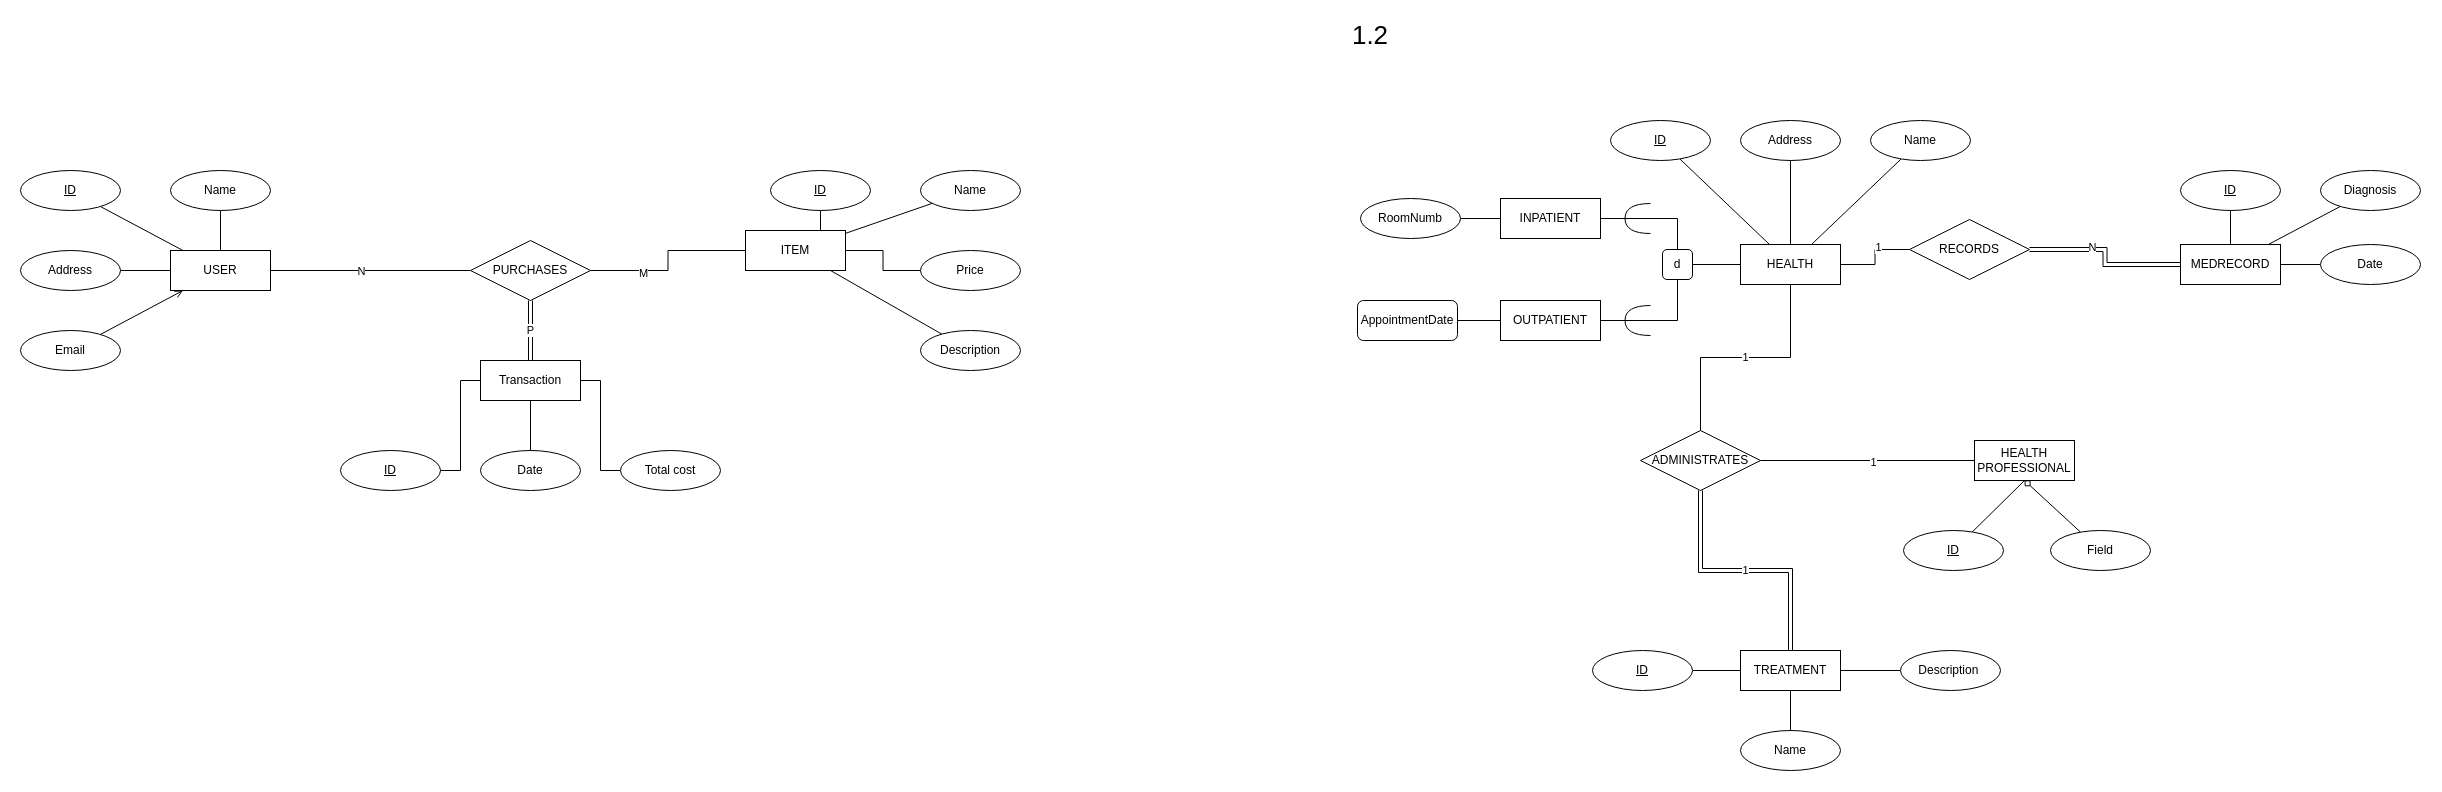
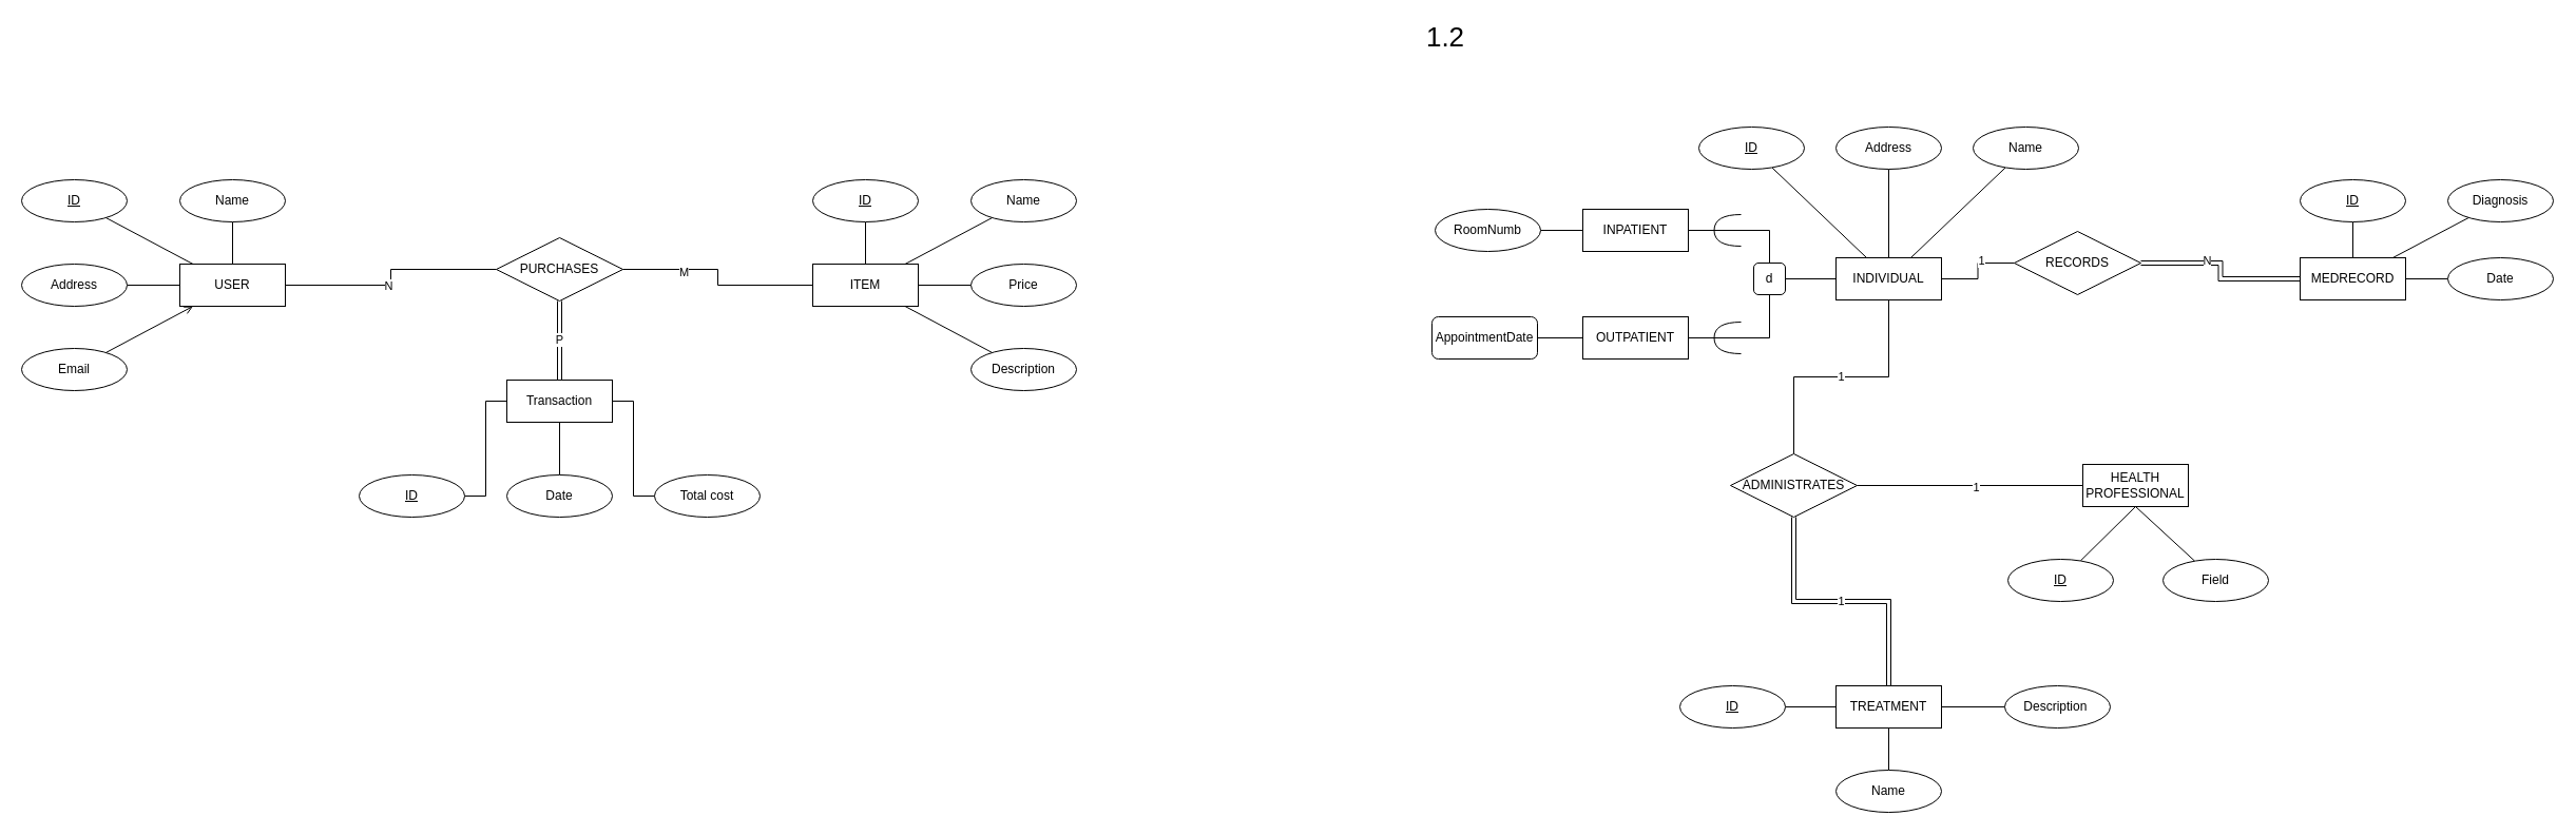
  <mxCell id="0" />
  <mxCell id="1" parent="0" />
  <mxCell id="2" style="edgeStyle=orthogonalEdgeStyle;rounded=0;orthogonalLoop=1;jettySize=auto;html=1;endArrow=none;endFill=0;" edge="1" parent="1" source="4" target="24"><mxGeometry relative="1" as="geometry" /></mxCell>
  <mxCell id="3" value="N" style="edgeLabel;html=1;align=center;verticalAlign=middle;resizable=0;points=[];" vertex="1" connectable="0" parent="2"><mxGeometry x="-0.1" relative="1" as="geometry"><mxPoint as="offset" /></mxGeometry></mxCell>
  <mxCell id="4" value="USER" style="whiteSpace=wrap;html=1;align=center;" vertex="1" parent="1"><mxGeometry x="170" y="250" width="100" height="40" as="geometry" /></mxCell>
  <mxCell id="5" style="edgeStyle=orthogonalEdgeStyle;rounded=0;orthogonalLoop=1;jettySize=auto;html=1;entryX=0.5;entryY=0;entryDx=0;entryDy=0;endArrow=none;endFill=0;" edge="1" parent="1" source="6" target="4"><mxGeometry relative="1" as="geometry" /></mxCell>
  <mxCell id="6" value="Name" style="ellipse;whiteSpace=wrap;html=1;align=center;" vertex="1" parent="1"><mxGeometry x="170" y="170" width="100" height="40" as="geometry" /></mxCell>
  <mxCell id="7" style="rounded=0;orthogonalLoop=1;jettySize=auto;html=1;endArrow=none;endFill=0;" edge="1" parent="1" source="8" target="4"><mxGeometry relative="1" as="geometry" /></mxCell>
  <mxCell id="8" value="ID" style="ellipse;whiteSpace=wrap;html=1;align=center;fontStyle=4;" vertex="1" parent="1"><mxGeometry x="20" y="170" width="100" height="40" as="geometry" /></mxCell>
  <mxCell id="9" style="rounded=0;orthogonalLoop=1;jettySize=auto;html=1;endArrow=open;endFill=0;" edge="1" parent="1" source="10" target="4"><mxGeometry relative="1" as="geometry" /></mxCell>
  <mxCell id="10" value="Email" style="ellipse;whiteSpace=wrap;html=1;align=center;" vertex="1" parent="1"><mxGeometry x="20" y="330" width="100" height="40" as="geometry" /></mxCell>
  <mxCell id="11" style="edgeStyle=orthogonalEdgeStyle;rounded=0;orthogonalLoop=1;jettySize=auto;html=1;endArrow=none;endFill=0;" edge="1" parent="1" source="12" target="4"><mxGeometry relative="1" as="geometry" /></mxCell>
  <mxCell id="12" value="Address" style="ellipse;whiteSpace=wrap;html=1;align=center;" vertex="1" parent="1"><mxGeometry x="20" y="250" width="100" height="40" as="geometry" /></mxCell>
- <mxCell id="13" value="ITEM" style="whiteSpace=wrap;html=1;align=center;" vertex="1" parent="1"><mxGeometry x="745" y="230" width="100" height="40" as="geometry" /></mxCell>
+ <mxCell id="13" value="ITEM" style="whiteSpace=wrap;html=1;align=center;" vertex="1" parent="1"><mxGeometry x="770" y="250" width="100" height="40" as="geometry" /></mxCell>
  <mxCell id="14" style="rounded=0;orthogonalLoop=1;jettySize=auto;html=1;endArrow=none;endFill=0;" edge="1" parent="1" source="15" target="13"><mxGeometry relative="1" as="geometry" /></mxCell>
  <mxCell id="15" value="Name" style="ellipse;whiteSpace=wrap;html=1;align=center;" vertex="1" parent="1"><mxGeometry x="920" y="170" width="100" height="40" as="geometry" /></mxCell>
  <mxCell id="16" style="edgeStyle=orthogonalEdgeStyle;rounded=0;orthogonalLoop=1;jettySize=auto;html=1;entryX=0.5;entryY=0;entryDx=0;entryDy=0;endArrow=none;endFill=0;" edge="1" parent="1" source="17" target="13"><mxGeometry relative="1" as="geometry" /></mxCell>
  <mxCell id="17" value="ID" style="ellipse;whiteSpace=wrap;html=1;align=center;fontStyle=4;" vertex="1" parent="1"><mxGeometry x="770" y="170" width="100" height="40" as="geometry" /></mxCell>
  <mxCell id="18" style="edgeStyle=orthogonalEdgeStyle;rounded=0;orthogonalLoop=1;jettySize=auto;html=1;endArrow=none;endFill=0;" edge="1" parent="1" source="19" target="13"><mxGeometry relative="1" as="geometry" /></mxCell>
  <mxCell id="19" value="Price" style="ellipse;whiteSpace=wrap;html=1;align=center;" vertex="1" parent="1"><mxGeometry x="920" y="250" width="100" height="40" as="geometry" /></mxCell>
  <mxCell id="20" style="rounded=0;orthogonalLoop=1;jettySize=auto;html=1;endArrow=none;endFill=0;" edge="1" parent="1" source="21" target="13"><mxGeometry relative="1" as="geometry" /></mxCell>
  <mxCell id="21" value="Description" style="ellipse;whiteSpace=wrap;html=1;align=center;" vertex="1" parent="1"><mxGeometry x="920" y="330" width="100" height="40" as="geometry" /></mxCell>
  <mxCell id="22" style="edgeStyle=orthogonalEdgeStyle;rounded=0;orthogonalLoop=1;jettySize=auto;html=1;endArrow=none;endFill=0;" edge="1" parent="1" source="24" target="13"><mxGeometry relative="1" as="geometry" /></mxCell>
  <mxCell id="23" value="M" style="edgeLabel;html=1;align=center;verticalAlign=middle;resizable=0;points=[];" vertex="1" connectable="0" parent="22"><mxGeometry x="-0.411" y="-2" relative="1" as="geometry"><mxPoint as="offset" /></mxGeometry></mxCell>
- <mxCell id="24" value="PURCHASES" style="shape=rhombus;perimeter=rhombusPerimeter;whiteSpace=wrap;html=1;align=center;" vertex="1" parent="1"><mxGeometry x="470" y="240" width="120" height="60" as="geometry" /></mxCell>
+ <mxCell id="24" value="PURCHASES" style="shape=rhombus;perimeter=rhombusPerimeter;whiteSpace=wrap;html=1;align=center;" vertex="1" parent="1"><mxGeometry x="470" y="225" width="120" height="60" as="geometry" /></mxCell>
  <mxCell id="25" value="P" style="edgeStyle=orthogonalEdgeStyle;rounded=0;orthogonalLoop=1;jettySize=auto;html=1;endArrow=none;endFill=0;shape=link;" edge="1" parent="1" source="26" target="24"><mxGeometry relative="1" as="geometry" /></mxCell>
  <mxCell id="26" value="Transaction" style="whiteSpace=wrap;html=1;align=center;" vertex="1" parent="1"><mxGeometry x="480" y="360" width="100" height="40" as="geometry" /></mxCell>
  <mxCell id="27" style="edgeStyle=orthogonalEdgeStyle;rounded=0;orthogonalLoop=1;jettySize=auto;html=1;entryX=0;entryY=0.5;entryDx=0;entryDy=0;endArrow=none;endFill=0;" edge="1" parent="1" source="28" target="26"><mxGeometry relative="1" as="geometry" /></mxCell>
  <mxCell id="28" value="ID" style="ellipse;whiteSpace=wrap;html=1;align=center;fontStyle=4;" vertex="1" parent="1"><mxGeometry x="340" y="450" width="100" height="40" as="geometry" /></mxCell>
  <mxCell id="29" style="edgeStyle=orthogonalEdgeStyle;rounded=0;orthogonalLoop=1;jettySize=auto;html=1;endArrow=none;endFill=0;" edge="1" parent="1" source="30" target="26"><mxGeometry relative="1" as="geometry" /></mxCell>
  <mxCell id="30" value="Date" style="ellipse;whiteSpace=wrap;html=1;align=center;" vertex="1" parent="1"><mxGeometry x="480" y="450" width="100" height="40" as="geometry" /></mxCell>
  <mxCell id="31" style="edgeStyle=orthogonalEdgeStyle;rounded=0;orthogonalLoop=1;jettySize=auto;html=1;entryX=1;entryY=0.5;entryDx=0;entryDy=0;endArrow=none;endFill=0;" edge="1" parent="1" source="32" target="26"><mxGeometry relative="1" as="geometry" /></mxCell>
  <mxCell id="32" value="Total cost" style="ellipse;whiteSpace=wrap;html=1;align=center;" vertex="1" parent="1"><mxGeometry x="620" y="450" width="100" height="40" as="geometry" /></mxCell>
  <mxCell id="33" style="edgeStyle=orthogonalEdgeStyle;rounded=0;orthogonalLoop=1;jettySize=auto;html=1;endArrow=none;endFill=0;" edge="1" parent="1" source="36" target="62"><mxGeometry relative="1" as="geometry" /></mxCell>
  <mxCell id="34" value="1" style="edgeLabel;html=1;align=center;verticalAlign=middle;resizable=0;points=[];" vertex="1" connectable="0" parent="33"><mxGeometry x="0.235" y="3" relative="1" as="geometry"><mxPoint as="offset" /></mxGeometry></mxCell>
  <mxCell id="35" value="1" style="edgeStyle=orthogonalEdgeStyle;rounded=0;orthogonalLoop=1;jettySize=auto;html=1;endArrow=none;endFill=0;" edge="1" parent="1" source="36" target="78"><mxGeometry relative="1" as="geometry" /></mxCell>
- <mxCell id="36" value="HEALTH" style="whiteSpace=wrap;html=1;align=center;" vertex="1" parent="1"><mxGeometry x="1740" y="244" width="100" height="40" as="geometry" /></mxCell>
+ <mxCell id="36" value="INDIVIDUAL" style="whiteSpace=wrap;html=1;align=center;" vertex="1" parent="1"><mxGeometry x="1740" y="244" width="100" height="40" as="geometry" /></mxCell>
  <mxCell id="37" style="edgeStyle=orthogonalEdgeStyle;rounded=0;orthogonalLoop=1;jettySize=auto;html=1;entryX=0.5;entryY=0;entryDx=0;entryDy=0;endArrow=none;endFill=0;" edge="1" parent="1" source="38" target="36"><mxGeometry relative="1" as="geometry" /></mxCell>
  <mxCell id="38" value="Address" style="ellipse;whiteSpace=wrap;html=1;align=center;" vertex="1" parent="1"><mxGeometry x="1740" y="120" width="100" height="40" as="geometry" /></mxCell>
  <mxCell id="39" style="rounded=0;orthogonalLoop=1;jettySize=auto;html=1;endArrow=none;endFill=0;" edge="1" parent="1" source="40" target="36"><mxGeometry relative="1" as="geometry" /></mxCell>
  <mxCell id="40" value="ID" style="ellipse;whiteSpace=wrap;html=1;align=center;fontStyle=4;" vertex="1" parent="1"><mxGeometry x="1610" y="120" width="100" height="40" as="geometry" /></mxCell>
  <mxCell id="41" style="rounded=0;orthogonalLoop=1;jettySize=auto;html=1;endArrow=none;endFill=0;" edge="1" parent="1" source="42" target="36"><mxGeometry relative="1" as="geometry" /></mxCell>
  <mxCell id="42" value="Name" style="ellipse;whiteSpace=wrap;html=1;align=center;" vertex="1" parent="1"><mxGeometry x="1870" y="120" width="100" height="40" as="geometry" /></mxCell>
  <mxCell id="43" style="edgeStyle=orthogonalEdgeStyle;rounded=0;orthogonalLoop=1;jettySize=auto;html=1;endArrow=none;endFill=0;" edge="1" parent="1" source="44" target="36"><mxGeometry relative="1" as="geometry" /></mxCell>
  <mxCell id="44" value="d" style="whiteSpace=wrap;html=1;aspect=fixed;rounded=1;" vertex="1" parent="1"><mxGeometry x="1662" y="249" width="30" height="30" as="geometry" /></mxCell>
  <mxCell id="45" style="edgeStyle=orthogonalEdgeStyle;rounded=0;orthogonalLoop=1;jettySize=auto;html=1;entryX=0.5;entryY=0;entryDx=0;entryDy=0;endArrow=none;endFill=0;" edge="1" parent="1" source="46" target="44"><mxGeometry relative="1" as="geometry" /></mxCell>
  <mxCell id="46" value="INPATIENT" style="whiteSpace=wrap;html=1;align=center;" vertex="1" parent="1"><mxGeometry x="1500" y="198" width="100" height="40" as="geometry" /></mxCell>
  <mxCell id="47" style="edgeStyle=orthogonalEdgeStyle;rounded=0;orthogonalLoop=1;jettySize=auto;html=1;entryX=0.5;entryY=1;entryDx=0;entryDy=0;endArrow=none;endFill=0;" edge="1" parent="1" source="48" target="44"><mxGeometry relative="1" as="geometry" /></mxCell>
  <mxCell id="48" value="OUTPATIENT" style="whiteSpace=wrap;html=1;align=center;" vertex="1" parent="1"><mxGeometry x="1500" y="300" width="100" height="40" as="geometry" /></mxCell>
  <mxCell id="49" style="edgeStyle=orthogonalEdgeStyle;rounded=0;orthogonalLoop=1;jettySize=auto;html=1;endArrow=none;endFill=0;" edge="1" parent="1" source="50" target="46"><mxGeometry relative="1" as="geometry" /></mxCell>
  <mxCell id="50" value="RoomNumb" style="ellipse;whiteSpace=wrap;html=1;align=center;" vertex="1" parent="1"><mxGeometry x="1360" y="198" width="100" height="40" as="geometry" /></mxCell>
  <mxCell id="51" style="edgeStyle=orthogonalEdgeStyle;rounded=0;orthogonalLoop=1;jettySize=auto;html=1;endArrow=none;endFill=0;" edge="1" parent="1" source="52" target="48"><mxGeometry relative="1" as="geometry" /></mxCell>
  <mxCell id="52" value="AppointmentDate" style="whiteSpace=wrap;html=1;align=center;rounded=1;" vertex="1" parent="1"><mxGeometry x="1357" y="300" width="100" height="40" as="geometry" /></mxCell>
  <mxCell id="53" style="edgeStyle=orthogonalEdgeStyle;rounded=0;orthogonalLoop=1;jettySize=auto;html=1;endArrow=none;endFill=0;" edge="1" parent="1" source="55" target="56"><mxGeometry relative="1" as="geometry" /></mxCell>
  <mxCell id="54" style="rounded=0;orthogonalLoop=1;jettySize=auto;html=1;endArrow=none;endFill=0;" edge="1" parent="1" source="55" target="59"><mxGeometry relative="1" as="geometry" /></mxCell>
  <mxCell id="55" value="MEDRECORD" style="whiteSpace=wrap;html=1;align=center;" vertex="1" parent="1"><mxGeometry x="2180" y="244" width="100" height="40" as="geometry" /></mxCell>
  <mxCell id="56" value="&lt;u&gt;ID&lt;/u&gt;" style="ellipse;whiteSpace=wrap;html=1;align=center;" vertex="1" parent="1"><mxGeometry x="2180" y="170" width="100" height="40" as="geometry" /></mxCell>
  <mxCell id="57" style="edgeStyle=orthogonalEdgeStyle;rounded=0;orthogonalLoop=1;jettySize=auto;html=1;endArrow=none;endFill=0;" edge="1" parent="1" source="58" target="55"><mxGeometry relative="1" as="geometry" /></mxCell>
  <mxCell id="58" value="Date" style="ellipse;whiteSpace=wrap;html=1;align=center;" vertex="1" parent="1"><mxGeometry x="2320" y="244" width="100" height="40" as="geometry" /></mxCell>
  <mxCell id="59" value="Diagnosis" style="ellipse;whiteSpace=wrap;html=1;align=center;" vertex="1" parent="1"><mxGeometry x="2320" y="170" width="100" height="40" as="geometry" /></mxCell>
  <mxCell id="60" style="edgeStyle=orthogonalEdgeStyle;rounded=0;orthogonalLoop=1;jettySize=auto;html=1;endArrow=none;endFill=0;shape=link;" edge="1" parent="1" source="62" target="55"><mxGeometry relative="1" as="geometry" /></mxCell>
  <mxCell id="61" value="N" style="edgeLabel;html=1;align=center;verticalAlign=middle;resizable=0;points=[];" vertex="1" connectable="0" parent="60"><mxGeometry x="-0.254" y="3" relative="1" as="geometry"><mxPoint as="offset" /></mxGeometry></mxCell>
  <mxCell id="62" value="RECORDS" style="shape=rhombus;perimeter=rhombusPerimeter;whiteSpace=wrap;html=1;align=center;" vertex="1" parent="1"><mxGeometry x="1909" y="219" width="120" height="60" as="geometry" /></mxCell>
  <mxCell id="63" value="HEALTH PROFESSIONAL" style="whiteSpace=wrap;html=1;align=center;" vertex="1" parent="1"><mxGeometry x="1974" y="440" width="100" height="40" as="geometry" /></mxCell>
  <mxCell id="64" style="rounded=0;orthogonalLoop=1;jettySize=auto;html=1;entryX=0.5;entryY=1;entryDx=0;entryDy=0;endArrow=none;endFill=0;" edge="1" parent="1" source="65" target="63"><mxGeometry relative="1" as="geometry" /></mxCell>
  <mxCell id="65" value="ID" style="ellipse;whiteSpace=wrap;html=1;align=center;fontStyle=4;" vertex="1" parent="1"><mxGeometry x="1903" y="530" width="100" height="40" as="geometry" /></mxCell>
- <mxCell id="66" style="rounded=0;orthogonalLoop=1;jettySize=auto;html=1;entryX=0.5;entryY=1;entryDx=0;entryDy=0;endArrow=diamond;endFill=0;" edge="1" parent="1" source="67" target="63"><mxGeometry relative="1" as="geometry" /></mxCell>
+ <mxCell id="66" style="rounded=0;orthogonalLoop=1;jettySize=auto;html=1;entryX=0.5;entryY=1;entryDx=0;entryDy=0;endArrow=none;endFill=0;" edge="1" parent="1" source="67" target="63"><mxGeometry relative="1" as="geometry" /></mxCell>
  <mxCell id="67" value="Field" style="ellipse;whiteSpace=wrap;html=1;align=center;" vertex="1" parent="1"><mxGeometry x="2050" y="530" width="100" height="40" as="geometry" /></mxCell>
  <mxCell id="68" style="edgeStyle=orthogonalEdgeStyle;rounded=0;orthogonalLoop=1;jettySize=auto;html=1;endArrow=none;endFill=0;" edge="1" parent="1" source="71" target="72"><mxGeometry relative="1" as="geometry" /></mxCell>
  <mxCell id="69" style="edgeStyle=orthogonalEdgeStyle;rounded=0;orthogonalLoop=1;jettySize=auto;html=1;entryX=0.5;entryY=0;entryDx=0;entryDy=0;endArrow=none;endFill=0;" edge="1" parent="1" source="71" target="73"><mxGeometry relative="1" as="geometry" /></mxCell>
  <mxCell id="70" style="edgeStyle=orthogonalEdgeStyle;rounded=0;orthogonalLoop=1;jettySize=auto;html=1;endArrow=none;endFill=0;" edge="1" parent="1" source="71" target="74"><mxGeometry relative="1" as="geometry" /></mxCell>
  <mxCell id="71" value="TREATMENT" style="whiteSpace=wrap;html=1;align=center;" vertex="1" parent="1"><mxGeometry x="1740" y="650" width="100" height="40" as="geometry" /></mxCell>
  <mxCell id="72" value="&lt;u&gt;ID&lt;/u&gt;" style="ellipse;whiteSpace=wrap;html=1;align=center;" vertex="1" parent="1"><mxGeometry x="1592" y="650" width="100" height="40" as="geometry" /></mxCell>
  <mxCell id="73" value="Name" style="ellipse;whiteSpace=wrap;html=1;align=center;" vertex="1" parent="1"><mxGeometry x="1740" y="730" width="100" height="40" as="geometry" /></mxCell>
  <mxCell id="74" value="Description&amp;nbsp;" style="ellipse;whiteSpace=wrap;html=1;align=center;" vertex="1" parent="1"><mxGeometry x="1900" y="650" width="100" height="40" as="geometry" /></mxCell>
  <mxCell id="75" value="1" style="edgeStyle=orthogonalEdgeStyle;rounded=0;orthogonalLoop=1;jettySize=auto;html=1;entryX=0.5;entryY=0;entryDx=0;entryDy=0;endArrow=none;endFill=0;shape=link;" edge="1" parent="1" source="78" target="71"><mxGeometry relative="1" as="geometry" /></mxCell>
  <mxCell id="76" style="edgeStyle=orthogonalEdgeStyle;rounded=0;orthogonalLoop=1;jettySize=auto;html=1;entryX=0;entryY=0.5;entryDx=0;entryDy=0;endArrow=none;endFill=0;" edge="1" parent="1" source="78" target="63"><mxGeometry relative="1" as="geometry" /></mxCell>
  <mxCell id="77" value="1" style="edgeLabel;html=1;align=center;verticalAlign=middle;resizable=0;points=[];" vertex="1" connectable="0" parent="76"><mxGeometry x="0.048" y="-1" relative="1" as="geometry"><mxPoint as="offset" /></mxGeometry></mxCell>
  <mxCell id="78" value="ADMINISTRATES" style="shape=rhombus;perimeter=rhombusPerimeter;whiteSpace=wrap;html=1;align=center;" vertex="1" parent="1"><mxGeometry x="1640" y="430" width="120" height="60" as="geometry" /></mxCell>
  <mxCell id="79" value="" style="endArrow=none;html=1;edgeStyle=orthogonalEdgeStyle;curved=1;endFill=0;" edge="1" parent="1"><mxGeometry width="50" height="50" relative="1" as="geometry"><mxPoint x="1650" y="305" as="sourcePoint" /><mxPoint x="1650" y="335" as="targetPoint" /><Array as="points"><mxPoint x="1624.5" y="305" /><mxPoint x="1624.5" y="335" /></Array></mxGeometry></mxCell>
  <mxCell id="80" value="" style="endArrow=none;html=1;edgeStyle=orthogonalEdgeStyle;curved=1;endFill=0;" edge="1" parent="1"><mxGeometry width="50" height="50" relative="1" as="geometry"><mxPoint x="1650" y="203" as="sourcePoint" /><mxPoint x="1650" y="233" as="targetPoint" /><Array as="points"><mxPoint x="1624.5" y="203" /><mxPoint x="1624.5" y="233" /></Array></mxGeometry></mxCell>
  <mxCell id="81" value="&lt;font style=&quot;font-size: 26px;&quot;&gt;1.2&lt;/font&gt;" style="text;html=1;strokeColor=none;fillColor=none;align=center;verticalAlign=middle;whiteSpace=wrap;rounded=0;" vertex="1" parent="1"><mxGeometry x="1340" y="20" width="60" height="30" as="geometry" /></mxCell>
